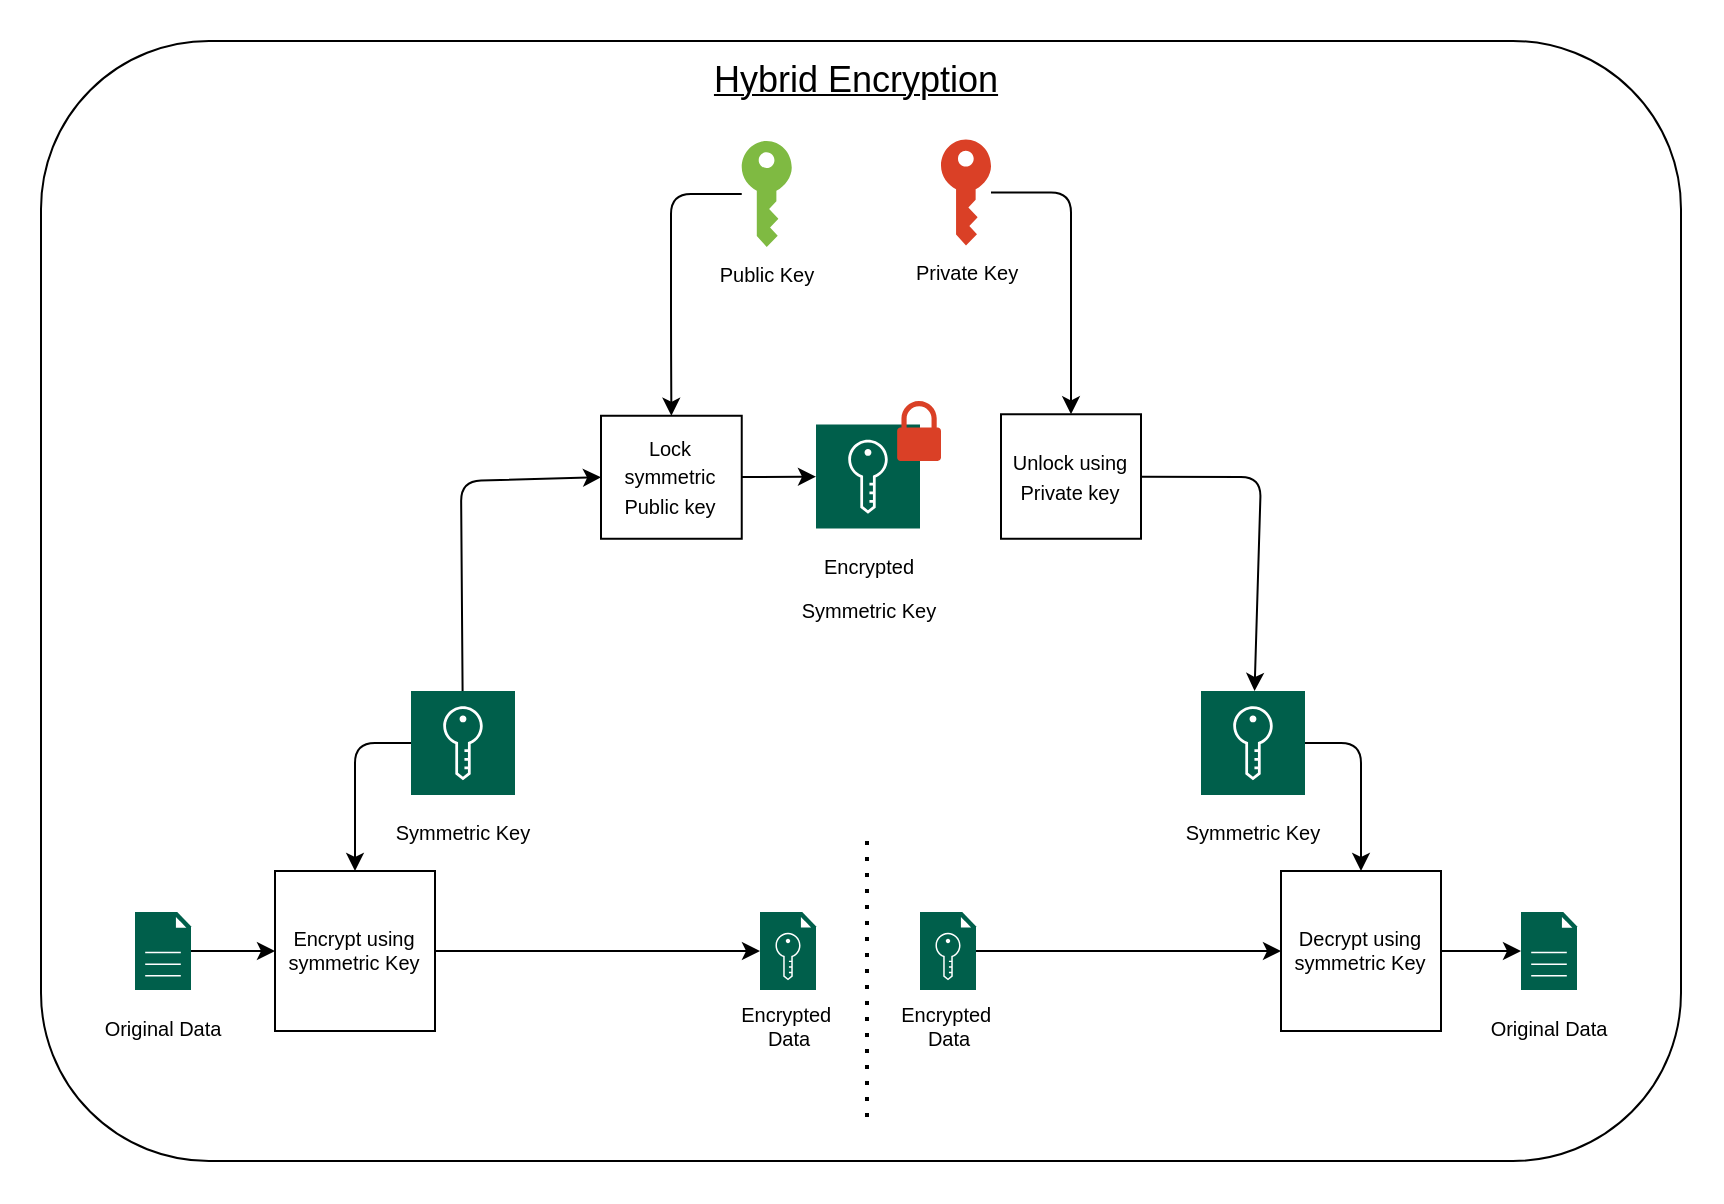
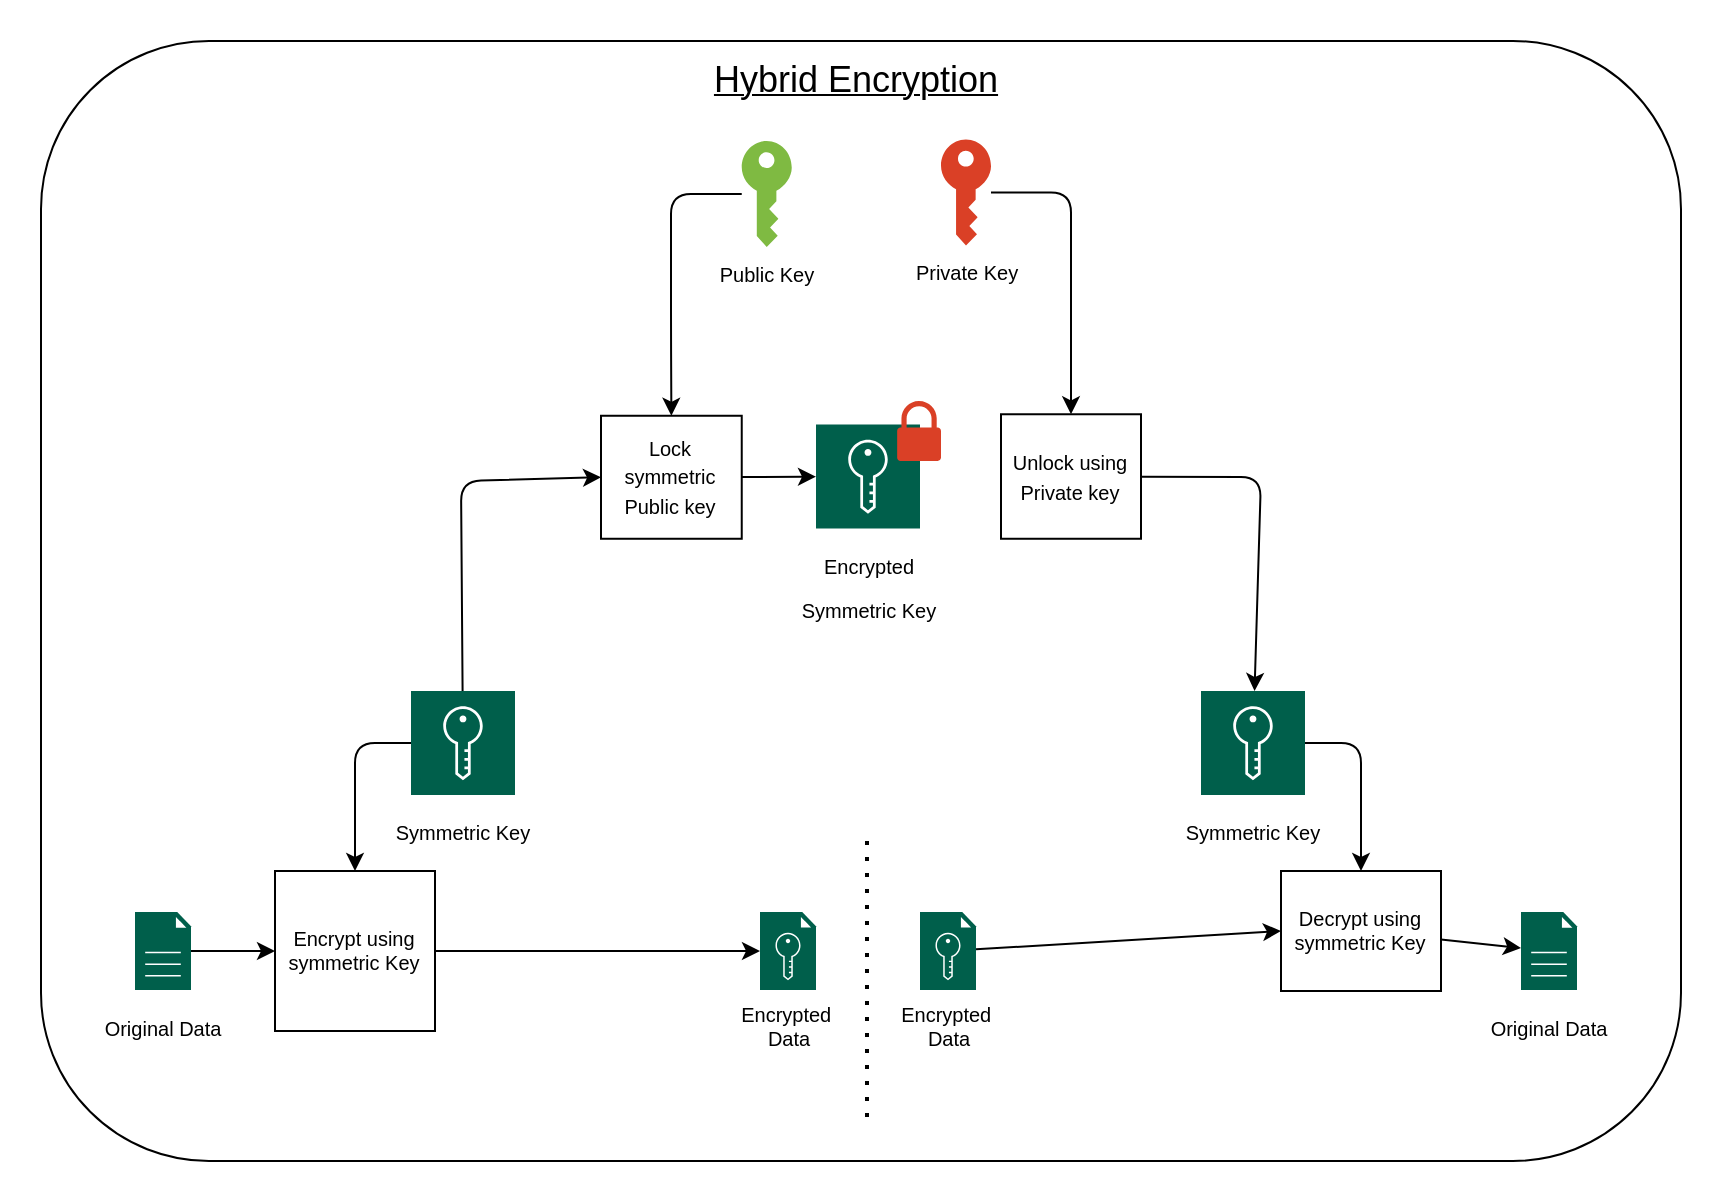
  <mxCell id="0" />
  <mxCell id="1" parent="0" />
  <mxCell id="2" value="" style="rounded=1;whiteSpace=wrap;html=1;fontSize=10;" parent="1" vertex="1"><mxGeometry x="20" y="20" width="820" height="560" as="geometry" /></mxCell>
  <mxCell id="3" style="edgeStyle=orthogonalEdgeStyle;html=1;fontSize=10;" parent="1" source="4" target="10" edge="1"><mxGeometry relative="1" as="geometry" /></mxCell>
  <mxCell id="4" value="&lt;font style=&quot;font-size: 10px;&quot;&gt;Private Key&lt;/font&gt;" style="sketch=0;pointerEvents=1;shadow=0;dashed=0;html=1;strokeColor=none;labelPosition=center;verticalLabelPosition=bottom;verticalAlign=top;outlineConnect=0;align=center;shape=mxgraph.office.security.key_permissions;fillColor=#DA4026;" parent="1" vertex="1"><mxGeometry x="470" y="69.25" width="25" height="53" as="geometry" /></mxCell>
  <mxCell id="5" style="edgeStyle=orthogonalEdgeStyle;html=1;entryX=0.5;entryY=0;entryDx=0;entryDy=0;fontSize=10;" parent="1" source="6" target="8" edge="1"><mxGeometry relative="1" as="geometry"><Array as="points"><mxPoint x="335" y="96" /><mxPoint x="335" y="165" /></Array></mxGeometry></mxCell>
  <mxCell id="6" value="&lt;font style=&quot;font-size: 10px;&quot;&gt;Public Key&lt;/font&gt;" style="sketch=0;pointerEvents=1;shadow=0;dashed=0;html=1;strokeColor=none;labelPosition=center;verticalLabelPosition=bottom;verticalAlign=top;outlineConnect=0;align=center;shape=mxgraph.office.security.key_permissions;fillColor=#7FBA42;" parent="1" vertex="1"><mxGeometry x="370.37" y="70" width="25" height="53" as="geometry" /></mxCell>
  <mxCell id="7" style="edgeStyle=none;html=1;fontSize=10;" parent="1" source="8" target="22" edge="1"><mxGeometry relative="1" as="geometry" /></mxCell>
  <mxCell id="8" value="&lt;font style=&quot;font-size: 10px;&quot;&gt;Lock symmetric Public key&lt;/font&gt;" style="rounded=0;whiteSpace=wrap;html=1;" parent="1" vertex="1"><mxGeometry x="300" y="207.38" width="70.37" height="61.5" as="geometry" /></mxCell>
  <mxCell id="9" style="edgeStyle=none;html=1;fontSize=10;" parent="1" source="10" target="24" edge="1"><mxGeometry relative="1" as="geometry"><Array as="points"><mxPoint x="630" y="238" /></Array></mxGeometry></mxCell>
  <mxCell id="10" value="&lt;font style=&quot;font-size: 10px;&quot;&gt;Unlock using Private key&lt;/font&gt;" style="rounded=0;whiteSpace=wrap;html=1;" parent="1" vertex="1"><mxGeometry x="500" y="206.63" width="70" height="62.25" as="geometry" /></mxCell>
  <mxCell id="11" style="html=1;entryX=0.5;entryY=0;entryDx=0;entryDy=0;fontSize=10;" parent="1" source="13" target="18" edge="1"><mxGeometry relative="1" as="geometry"><Array as="points"><mxPoint x="177" y="371" /></Array></mxGeometry></mxCell>
  <mxCell id="12" style="edgeStyle=none;html=1;entryX=0;entryY=0.5;entryDx=0;entryDy=0;" parent="1" source="13" target="8" edge="1"><mxGeometry relative="1" as="geometry"><Array as="points"><mxPoint x="230" y="240" /></Array></mxGeometry></mxCell>
  <mxCell id="13" value="&lt;font style=&quot;font-size: 10px;&quot;&gt;Symmetric Key&lt;/font&gt;" style="sketch=0;pointerEvents=1;shadow=0;dashed=0;html=1;strokeColor=none;fillColor=#005F4B;labelPosition=center;verticalLabelPosition=bottom;verticalAlign=top;align=center;outlineConnect=0;shape=mxgraph.veeam2.key;fontSize=18;" parent="1" vertex="1"><mxGeometry x="205" y="345" width="52" height="52" as="geometry" /></mxCell>
  <mxCell id="14" style="edgeStyle=none;html=1;entryX=0;entryY=0.5;entryDx=0;entryDy=0;fontSize=10;" parent="1" source="15" target="18" edge="1"><mxGeometry relative="1" as="geometry" /></mxCell>
  <mxCell id="15" value="&lt;span style=&quot;font-size: 10px;&quot;&gt;Original Data&lt;br&gt;&lt;/span&gt;" style="sketch=0;pointerEvents=1;shadow=0;dashed=0;html=1;strokeColor=none;fillColor=#005F4B;labelPosition=center;verticalLabelPosition=bottom;verticalAlign=top;align=center;outlineConnect=0;shape=mxgraph.veeam2.file;fontSize=18;" parent="1" vertex="1"><mxGeometry x="67" y="455.5" width="28.0" height="39" as="geometry" /></mxCell>
  <mxCell id="16" value="Encrypted&amp;nbsp;&lt;br&gt;Data" style="sketch=0;pointerEvents=1;shadow=0;dashed=0;html=1;strokeColor=none;fillColor=#005F4B;labelPosition=center;verticalLabelPosition=bottom;verticalAlign=top;align=center;outlineConnect=0;shape=mxgraph.veeam2.license_file;fontSize=10;" parent="1" vertex="1"><mxGeometry x="379.5" y="455.5" width="28.0" height="39" as="geometry" /></mxCell>
  <mxCell id="17" style="edgeStyle=none;html=1;fontSize=10;" parent="1" source="18" target="16" edge="1"><mxGeometry relative="1" as="geometry" /></mxCell>
  <mxCell id="18" value="Encrypt using symmetric Key" style="whiteSpace=wrap;html=1;aspect=fixed;fontSize=10;" parent="1" vertex="1"><mxGeometry x="137" y="435" width="80" height="80" as="geometry" /></mxCell>
  <mxCell id="19" style="edgeStyle=none;html=1;fontSize=10;" parent="1" source="20" target="21" edge="1"><mxGeometry relative="1" as="geometry" /></mxCell>
- <mxCell id="20" value="Decrypt using symmetric Key" style="whiteSpace=wrap;html=1;aspect=fixed;fontSize=10;" parent="1" vertex="1"><mxGeometry x="640" y="435" width="80" height="80" as="geometry" /></mxCell>
+ <mxCell id="20" value="Decrypt using symmetric Key" style="whiteSpace=wrap;html=1;aspect=fixed;fontSize=10;" parent="1" vertex="1"><mxGeometry x="640" y="435" width="80" height="60" as="geometry" /></mxCell>
  <mxCell id="21" value="&lt;span style=&quot;font-size: 10px;&quot;&gt;Original&amp;nbsp;&lt;/span&gt;&lt;span style=&quot;font-size: 10px;&quot;&gt;Data&lt;/span&gt;&lt;span style=&quot;font-size: 10px;&quot;&gt;&lt;br&gt;&lt;/span&gt;" style="sketch=0;pointerEvents=1;shadow=0;dashed=0;html=1;strokeColor=none;fillColor=#005F4B;labelPosition=center;verticalLabelPosition=bottom;verticalAlign=top;align=center;outlineConnect=0;shape=mxgraph.veeam2.file;fontSize=18;" parent="1" vertex="1"><mxGeometry x="760" y="455.5" width="28.0" height="39" as="geometry" /></mxCell>
  <mxCell id="22" value="&lt;font style=&quot;font-size: 10px;&quot;&gt;Encrypted &lt;br&gt;Symmetric Key&lt;/font&gt;" style="sketch=0;pointerEvents=1;shadow=0;dashed=0;html=1;strokeColor=none;fillColor=#005F4B;labelPosition=center;verticalLabelPosition=bottom;verticalAlign=top;align=center;outlineConnect=0;shape=mxgraph.veeam2.key;fontSize=18;" parent="1" vertex="1"><mxGeometry x="407.5" y="211.76" width="52" height="52" as="geometry" /></mxCell>
  <mxCell id="23" style="edgeStyle=none;html=1;entryX=0.5;entryY=0;entryDx=0;entryDy=0;fontSize=10;" parent="1" source="24" target="20" edge="1"><mxGeometry relative="1" as="geometry"><Array as="points"><mxPoint x="680" y="371" /></Array></mxGeometry></mxCell>
  <mxCell id="24" value="&lt;font style=&quot;font-size: 10px;&quot;&gt;Symmetric Key&lt;/font&gt;" style="sketch=0;pointerEvents=1;shadow=0;dashed=0;html=1;strokeColor=none;fillColor=#005F4B;labelPosition=center;verticalLabelPosition=bottom;verticalAlign=top;align=center;outlineConnect=0;shape=mxgraph.veeam2.key;fontSize=18;" parent="1" vertex="1"><mxGeometry x="600" y="345" width="52" height="52" as="geometry" /></mxCell>
  <mxCell id="25" style="edgeStyle=none;html=1;entryX=0;entryY=0.5;entryDx=0;entryDy=0;fontSize=10;" parent="1" source="26" target="20" edge="1"><mxGeometry relative="1" as="geometry" /></mxCell>
  <mxCell id="26" value="Encrypted&amp;nbsp;&lt;br&gt;Data" style="sketch=0;pointerEvents=1;shadow=0;dashed=0;html=1;strokeColor=none;fillColor=#005F4B;labelPosition=center;verticalLabelPosition=bottom;verticalAlign=top;align=center;outlineConnect=0;shape=mxgraph.veeam2.license_file;fontSize=10;" parent="1" vertex="1"><mxGeometry x="459.5" y="455.5" width="28.0" height="39" as="geometry" /></mxCell>
  <mxCell id="27" value="" style="endArrow=none;dashed=1;html=1;dashPattern=1 3;strokeWidth=2;fontSize=10;" parent="1" edge="1"><mxGeometry width="50" height="50" relative="1" as="geometry"><mxPoint x="433" y="420" as="sourcePoint" /><mxPoint x="433" y="560" as="targetPoint" /></mxGeometry></mxCell>
  <mxCell id="28" value="" style="sketch=0;pointerEvents=1;shadow=0;dashed=0;html=1;strokeColor=none;labelPosition=center;verticalLabelPosition=bottom;verticalAlign=top;outlineConnect=0;align=center;shape=mxgraph.office.security.lock_protected;fillColor=#DA4026;fontSize=10;" parent="1" vertex="1"><mxGeometry x="448.08" y="200" width="21.92" height="30" as="geometry" /></mxCell>
  <mxCell id="29" value="&lt;font style=&quot;font-size: 18px;&quot;&gt;Hybrid Encryption&lt;/font&gt;" style="text;html=1;strokeColor=none;fillColor=none;align=center;verticalAlign=middle;whiteSpace=wrap;rounded=0;fontStyle=4" parent="1" vertex="1"><mxGeometry x="300" y="20" width="256" height="40" as="geometry" /></mxCell>
